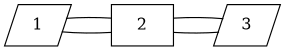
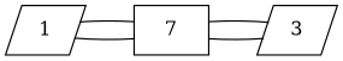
  graph {
    rankdir=LR
    node [shape=parallelogram]
    n1 [label=1]
-   n2 [label=2 shape=box]
+   n2 [label=7 shape=box]
    n3 [label=3]
    n1 -- n2
    n2 -- n1
    n2 -- n3
    n3 -- n2
  }
